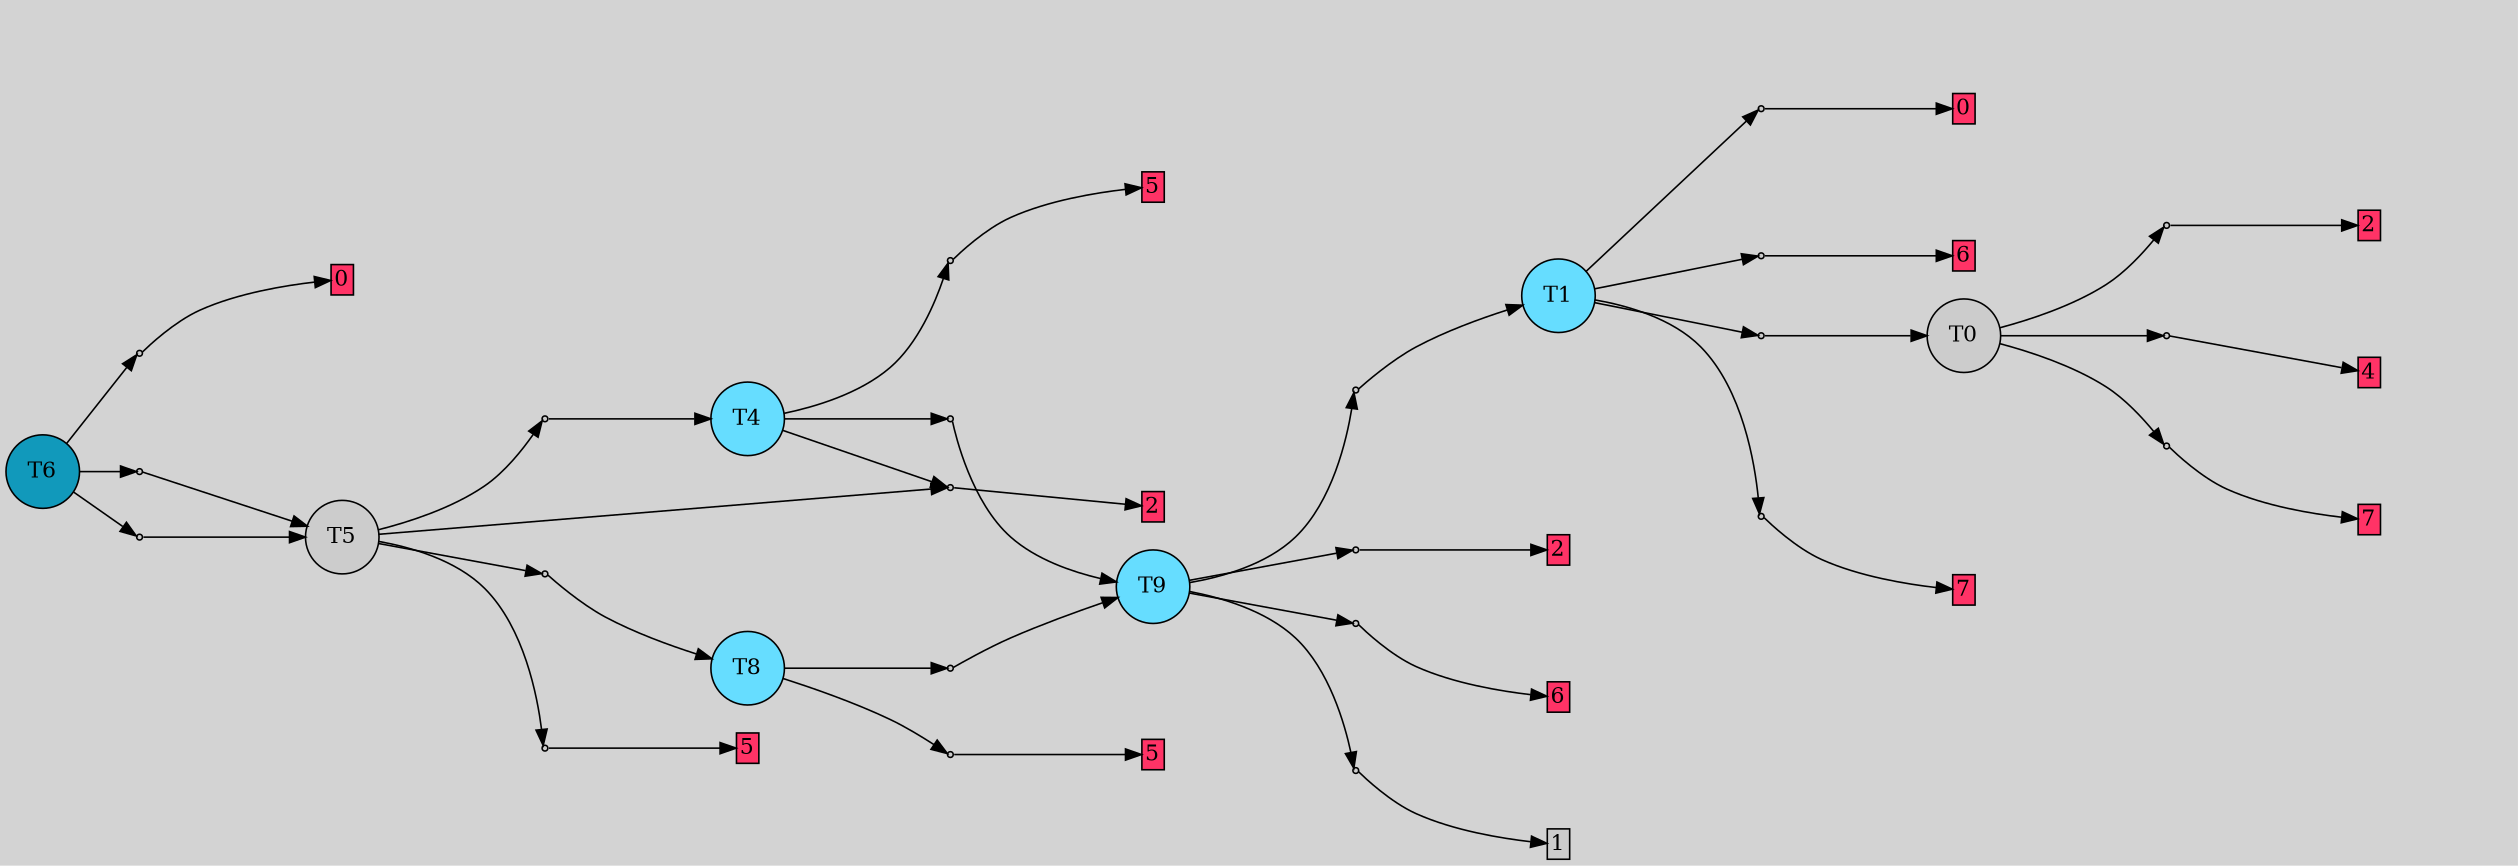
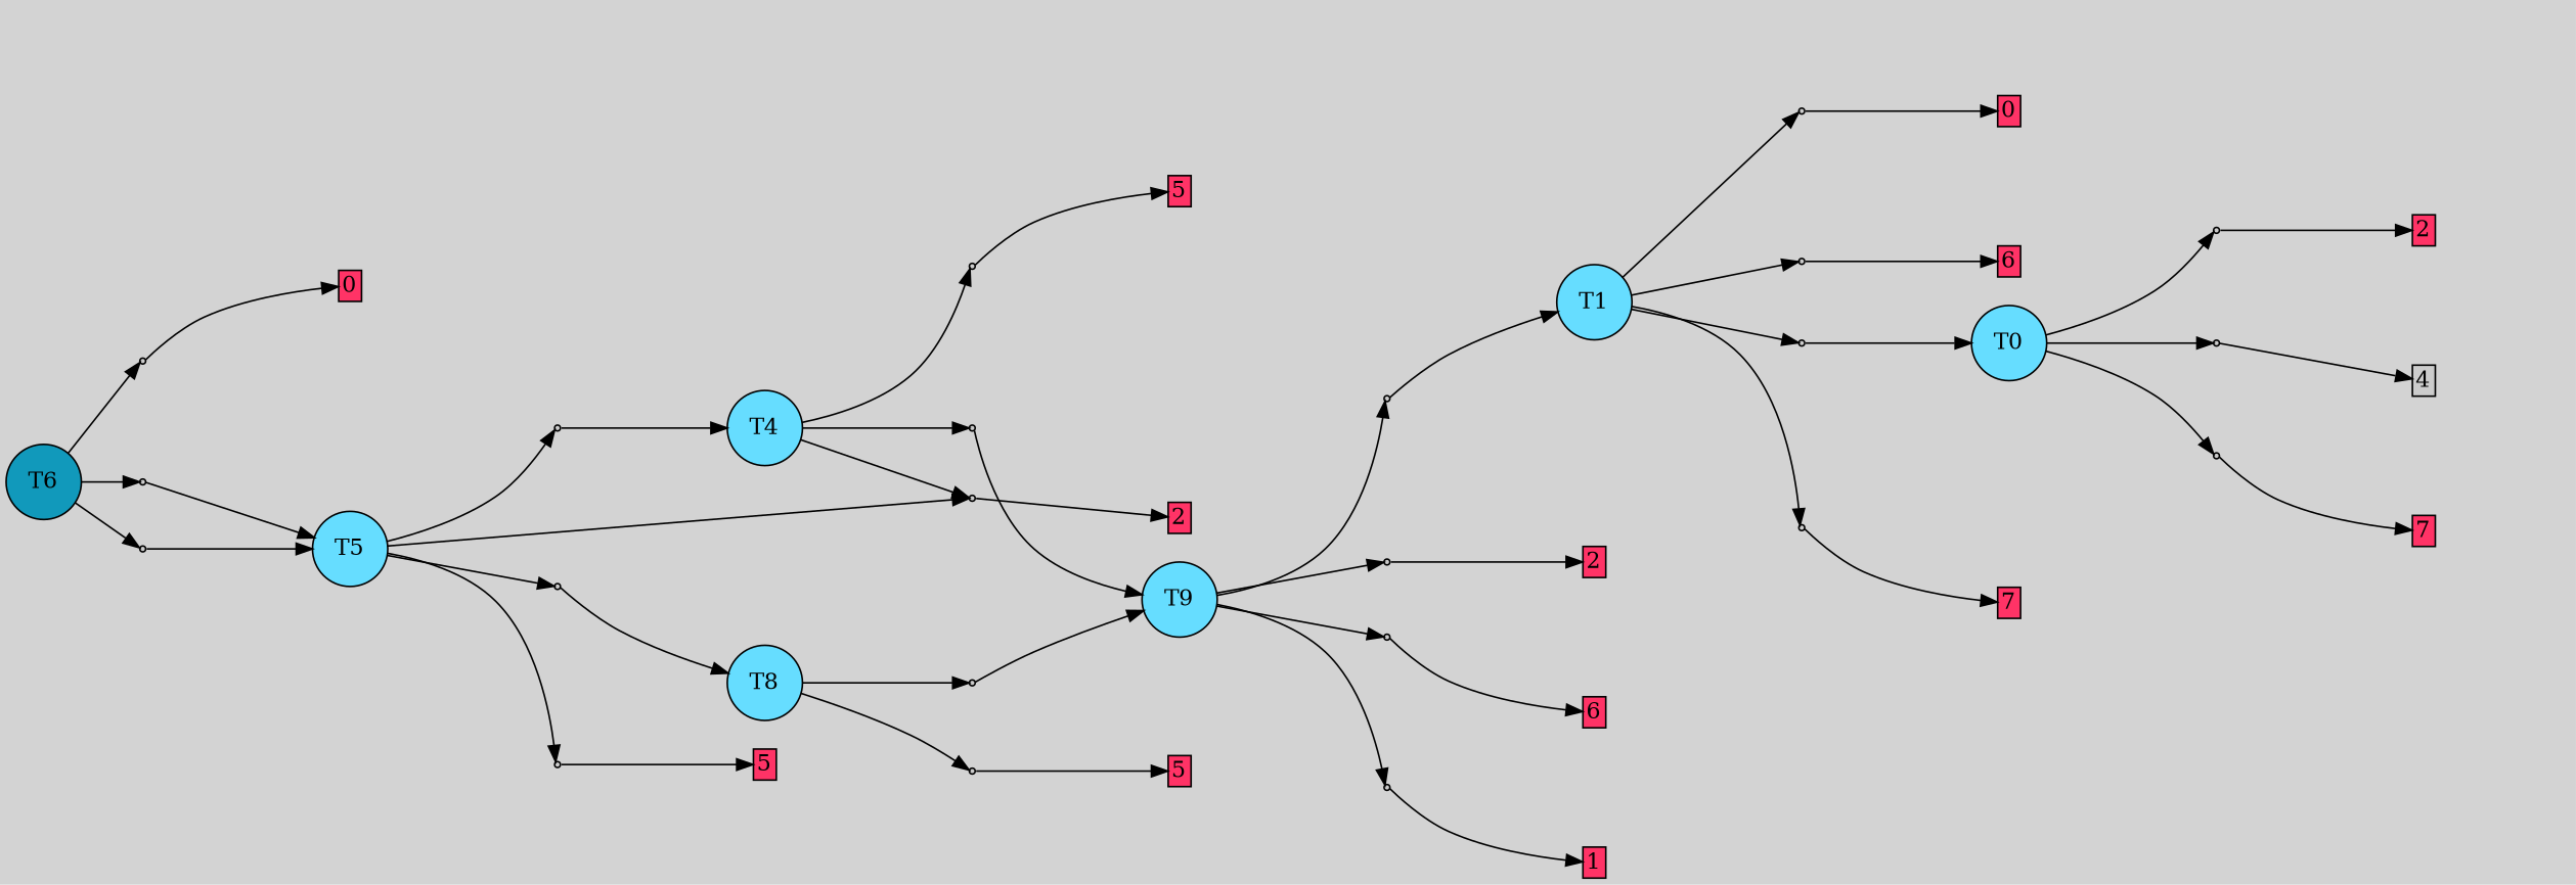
  digraph {
    bgcolor=lightgray
    fontname="DejaVu Serif"
    rankdir=LR
    node [fontname="DejaVu Serif" shape=box style=filled]
    edge [fontname="DejaVu Serif"]
    T6 [fillcolor="#1199bb" shape=circle]
    P19 [fillcolor="#cccccc" shape=point]
    P20 [fillcolor="#cccccc" shape=point]
    P21 [fillcolor="#cccccc" shape=point]
-   T0 [fillcolor="#cccccc" shape=circle]
+   T0 [fillcolor="#66ddff" shape=circle]
    P0 [fillcolor="#cccccc" shape=point]
    P1 [fillcolor="#cccccc" shape=point]
    P2 [fillcolor="#cccccc" shape=point]
    n9 [label="1|0&3|5#3|2#0|4#3|5&#92;n" style=invis]
    n10 [fillcolor="#ff3366" height=0 label=2 margin=0.03 width=0]
    I1 [style=invis]
-   n12 [fillcolor="#ff3366" height=0 label=4 margin=0.03 width=0]
+   n12 [fillcolor="#cccccc" height=0 label=4 margin=0.03 width=0]
    n13 [label="1|0&3|7#1|1#0|5#3|2&#92;n" style=invis]
    n14 [fillcolor="#ff3366" height=0 label=7 margin=0.03 width=0]
    T1 [fillcolor="#66ddff" shape=circle]
    P3 [fillcolor="#cccccc" shape=point]
    P4 [fillcolor="#cccccc" shape=point]
    P5 [fillcolor="#cccccc" shape=point]
    P6 [fillcolor="#cccccc" shape=point]
    n20 [label="4|0&3|7#4|1#3|7#2|4&#92;n" style=invis]
    n21 [fillcolor="#ff3366" height=0 label=0 margin=0.03 width=0]
    n22 [label="6|0&0|5#1|1#0|5#0|5&#92;n" style=invis]
    n23 [fillcolor="#ff3366" height=0 label=6 margin=0.03 width=0]
    n24 [label="2|0&1|6#4|1#4|4#2|6&#92;n" style=invis]
    n25 [label="1|0&3|3#1|1#1|5#3|2&#92;n" style=invis]
    n26 [fillcolor="#ff3366" height=0 label=7 margin=0.03 width=0]
    n27 [fillcolor="#66ddff" label=T9 shape=circle]
    P7 [fillcolor="#cccccc" shape=point]
    P8 [fillcolor="#cccccc" shape=point]
    P9 [fillcolor="#cccccc" shape=point]
    P10 [fillcolor="#cccccc" shape=point]
    n32 [label="4|0&3|7#4|1#3|7#2|4&#92;n" style=invis]
    n33 [label="1|0&3|5#3|2#0|4#3|5&#92;n" style=invis]
    n34 [fillcolor="#ff3366" height=0 label=2 margin=0.03 width=0]
    I9 [style=invis]
    n36 [fillcolor="#ff3366" height=0 label=6 margin=0.03 width=0]
    n37 [label="0|0&3|0#4|0#3|5#0|7&#92;n" style=invis]
-   n38 [fillcolor="#cccccc" height=0 label=1 margin=0.03 width=0]
+   n38 [fillcolor="#ff3366" height=0 label=1 margin=0.03 width=0]
    n39 [fillcolor="#66ddff" label=T8 shape=circle]
    P11 [fillcolor="#cccccc" shape=point]
    P12 [fillcolor="#cccccc" shape=point]
    n42 [label="7|0&4|2#2|6#3|6#2|2&#92;n" style=invis]
    n43 [label="2|0&4|7#3|5#1|5#1|3&#92;n" style=invis]
    n44 [fillcolor="#ff3366" height=0 label=5 margin=0.03 width=0]
    T4 [fillcolor="#66ddff" shape=circle]
    P13 [fillcolor="#cccccc" shape=point]
    P14 [fillcolor="#cccccc" shape=point]
    P15 [fillcolor="#cccccc" shape=point]
    n49 [label="7|0&4|2#2|6#3|6#2|2&#92;n" style=invis]
    n50 [label="6|0&3|5#3|2#0|1#0|5&#92;n" style=invis]
    n51 [fillcolor="#ff3366" height=0 label=2 margin=0.03 width=0]
    n52 [label="2|0&4|7#3|5#1|5#1|3&#92;n" style=invis]
    n53 [fillcolor="#ff3366" height=0 label=5 margin=0.03 width=0]
-   T5 [fillcolor="#cccccc" shape=circle]
+   T5 [fillcolor="#66ddff" shape=circle]
    P16 [fillcolor="#cccccc" shape=point]
    P17 [fillcolor="#cccccc" shape=point]
    P18 [fillcolor="#cccccc" shape=point]
    n58 [label="3|0&4|3#3|2#2|4#1|0&#92;n" style=invis]
    n59 [fillcolor="#ff3366" height=0 label=5 margin=0.03 width=0]
    n60 [label="0|0&4|4#3|7#3|2#2|0&#92;n" style=invis]
    n61 [label="2|4&1|2#1|3#2|1#2|6&#92;n2|0&0|4#3|3#2|2#2|1&#92;n" style=invis]
    n62 [label="2|0&3|1#2|3#0|6#0|6&#92;n" style=invis]
    n63 [fillcolor="#ff3366" height=0 label=0 margin=0.03 width=0]
    n64 [label="0|0&4|3#1|0#3|5#4|3&#92;n" style=invis]
    n65 [label="3|0&4|3#3|2#2|4#1|0&#92;n1|0&0|0#4|0#4|0#3|7&#92;n" style=invis]
    subgraph sub_1 {
      rank=same
      T6
    }
    T6 -> P19
    T6 -> P20
    T6 -> P21
    P19 -> n62 [style=invis]
    P19 -> n63
    P20 -> T5
    P20 -> n64 [style=invis]
    P21 -> T5
    P21 -> n65 [style=invis]
    T0 -> P0
    T0 -> P1
    T0 -> P2
    P0 -> n9 [style=invis]
    P0 -> n10
    P1 -> I1 [style=invis]
    P1 -> n12
    P2 -> n13 [style=invis]
    P2 -> n14
    T1 -> P3
    T1 -> P4
    T1 -> P5
    T1 -> P6
    P3 -> n20 [style=invis]
    P3 -> n21
    P4 -> n22 [style=invis]
    P4 -> n23
    P5 -> T0
    P5 -> n24 [style=invis]
    P6 -> n25 [style=invis]
    P6 -> n26
    n27 -> P7
    n27 -> P8
    n27 -> P9
    n27 -> P10
    P7 -> T1
    P7 -> n32 [style=invis]
    P8 -> n33 [style=invis]
    P8 -> n34
    P9 -> I9 [style=invis]
    P9 -> n36
    P10 -> n37 [style=invis]
    P10 -> n38
    n39 -> P11
    n39 -> P12
    P11 -> n27
    P11 -> n42 [style=invis]
    P12 -> n43 [style=invis]
    P12 -> n44
    T4 -> P13
    T4 -> P14
    T4 -> P15
    P13 -> n27
    P13 -> n49 [style=invis]
    P14 -> n50 [style=invis]
    P14 -> n51
    P15 -> n52 [style=invis]
    P15 -> n53
    T5 -> P14
    T5 -> P16
    T5 -> P17
    T5 -> P18
    P16 -> n58 [style=invis]
    P16 -> n59
    P17 -> n39
    P17 -> n60 [style=invis]
    P18 -> T4
    P18 -> n61 [style=invis]
  }
